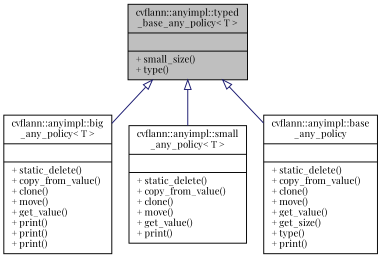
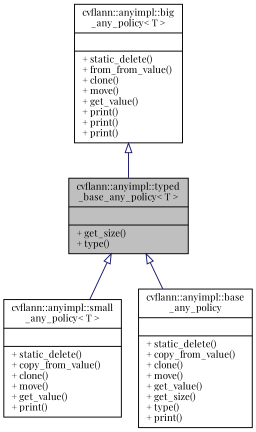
  digraph {
    fontname="Playfair Display"
    node [color=black fillcolor=white fontname="Playfair Display" fontsize=10 shape=record style=filled]
    edge [arrowtail=onormal color=midnightblue dir=back fontname="Playfair Display" fontsize=10 labelfontname=Helvetica labelfontsize=10 style=solid]
-   n1 [fillcolor=grey75 fontcolor=black height=0.2 label="{cvflann::anyimpl::typed\l_base_any_policy\< T \>\n||+ small_size()\l+ type()\l}" width=0.4]
-   n2 [height=0.2 label="{cvflann::anyimpl::big\l_any_policy\< T \>\n||+ static_delete()\l+ copy_from_value()\l+ clone()\l+ move()\l+ get_value()\l+ print()\l+ print()\l+ print()\l}" width=0.4]
+   n1 [fillcolor=grey75 fontcolor=black height=0.2 label="{cvflann::anyimpl::typed\l_base_any_policy\< T \>\n||+ get_size()\l+ type()\l}" width=0.4]
+   n2 [height=0.2 label="{cvflann::anyimpl::big\l_any_policy\< T \>\n||+ static_delete()\l+ from_from_value()\l+ clone()\l+ move()\l+ get_value()\l+ print()\l+ print()\l+ print()\l}" width=0.4]
    n3 [height=0.2 label="{cvflann::anyimpl::small\l_any_policy\< T \>\n||+ static_delete()\l+ copy_from_value()\l+ clone()\l+ move()\l+ get_value()\l+ print()\l}" width=0.4]
    n4 [height=0.2 label="{cvflann::anyimpl::base\l_any_policy\n||+ static_delete()\l+ copy_from_value()\l+ clone()\l+ move()\l+ get_value()\l+ get_size()\l+ type()\l+ print()\l}" width=0.4]
-   n1 -> n2
+   n2 -> n1
    n1 -> n3
    n1 -> n4
  }
